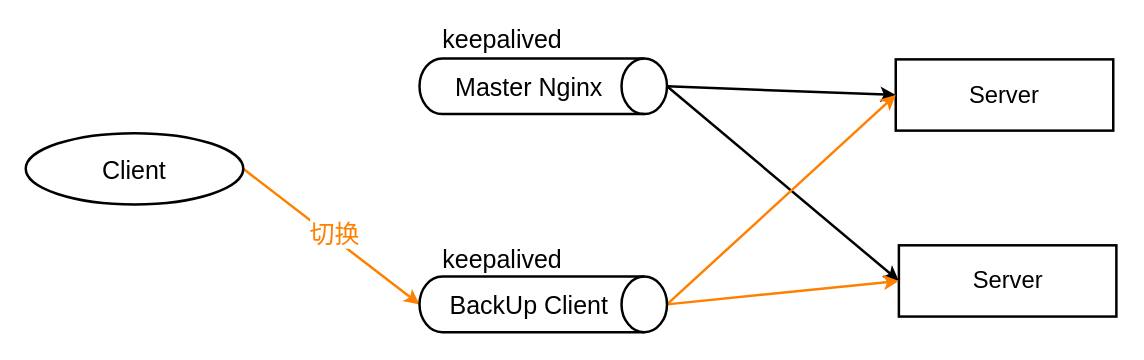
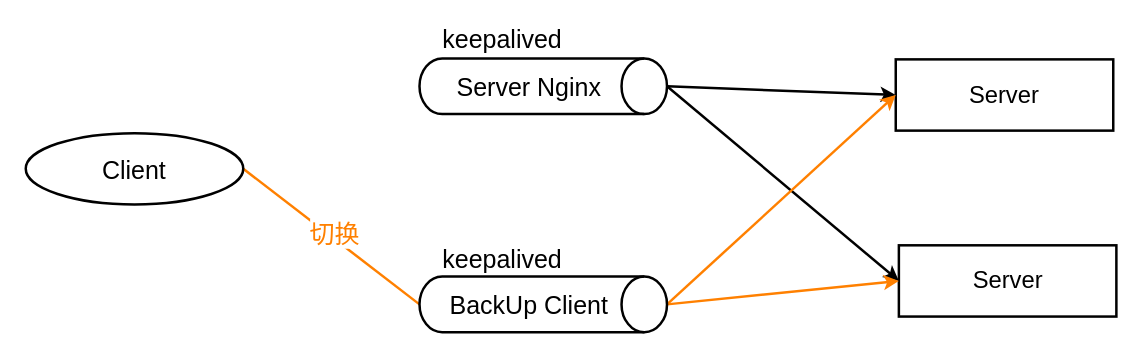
  <mxCell id="0" />
  <mxCell id="1" parent="0" />
- <mxCell id="2" style="rounded=0;orthogonalLoop=1;jettySize=auto;html=1;entryX=0;entryY=0.5;entryDx=0;entryDy=0;entryPerimeter=0;strokeWidth=2;exitX=1;exitY=0.5;exitDx=0;exitDy=0;strokeColor=#FF8000;" edge="1" parent="1" source="4" target="12"><mxGeometry relative="1" as="geometry" /></mxCell>
+ <mxCell id="2" style="rounded=0;orthogonalLoop=1;jettySize=auto;html=1;entryX=0;entryY=0.5;entryDx=0;entryDy=0;entryPerimeter=0;strokeWidth=2;exitX=1;exitY=0.5;exitDx=0;exitDy=0;strokeColor=#FF8000;endArrow=none;" edge="1" parent="1" source="4" target="12"><mxGeometry relative="1" as="geometry" /></mxCell>
  <mxCell id="3" value="切换" style="text;html=1;align=center;verticalAlign=middle;resizable=0;points=[];labelBackgroundColor=#ffffff;fontSize=20;fontColor=#FF8000;" vertex="1" connectable="0" parent="2"><mxGeometry x="-0.045" y="-1" relative="1" as="geometry"><mxPoint x="6.2" y="-1.66" as="offset" /></mxGeometry></mxCell>
  <mxCell id="4" value="Client" style="ellipse;whiteSpace=wrap;html=1;strokeWidth=2;fontSize=20;" parent="1" vertex="1"><mxGeometry x="20" y="106" width="174" height="57" as="geometry" /></mxCell>
  <mxCell id="5" style="edgeStyle=none;rounded=0;orthogonalLoop=1;jettySize=auto;html=1;entryX=0;entryY=0.5;entryDx=0;entryDy=0;strokeWidth=2;fontSize=19;exitX=1;exitY=0.5;exitDx=0;exitDy=0;exitPerimeter=0;" parent="1" source="7" target="8" edge="1"><mxGeometry relative="1" as="geometry" /></mxCell>
  <mxCell id="6" style="edgeStyle=none;rounded=0;orthogonalLoop=1;jettySize=auto;html=1;entryX=0;entryY=0.5;entryDx=0;entryDy=0;strokeWidth=2;fontSize=19;exitX=1;exitY=0.5;exitDx=0;exitDy=0;exitPerimeter=0;" parent="1" source="7" target="9" edge="1"><mxGeometry relative="1" as="geometry" /></mxCell>
- <mxCell id="7" value="Master Nginx&amp;nbsp; &amp;nbsp;&amp;nbsp;" style="strokeWidth=2;html=1;shape=mxgraph.flowchart.direct_data;whiteSpace=wrap;fontSize=20;" parent="1" vertex="1"><mxGeometry x="335" y="46.25" width="198" height="44.5" as="geometry" /></mxCell>
+ <mxCell id="7" value="Server Nginx&amp;nbsp; &amp;nbsp;&amp;nbsp;" style="strokeWidth=2;html=1;shape=mxgraph.flowchart.direct_data;whiteSpace=wrap;fontSize=20;" parent="1" vertex="1"><mxGeometry x="335" y="46.25" width="198" height="44.5" as="geometry" /></mxCell>
  <mxCell id="8" value="Server" style="rounded=0;whiteSpace=wrap;html=1;strokeWidth=2;fontSize=19;" parent="1" vertex="1"><mxGeometry x="716" y="47" width="174" height="57" as="geometry" /></mxCell>
  <mxCell id="9" value="Server" style="rounded=0;whiteSpace=wrap;html=1;strokeWidth=2;fontSize=19;" parent="1" vertex="1"><mxGeometry x="718.5" y="195.75" width="174" height="57" as="geometry" /></mxCell>
  <mxCell id="10" style="edgeStyle=none;rounded=0;orthogonalLoop=1;jettySize=auto;html=1;entryX=0;entryY=0.5;entryDx=0;entryDy=0;strokeColor=#FF8000;strokeWidth=2;exitX=1;exitY=0.5;exitDx=0;exitDy=0;exitPerimeter=0;" edge="1" parent="1" source="12" target="8"><mxGeometry relative="1" as="geometry" /></mxCell>
  <mxCell id="11" style="edgeStyle=none;rounded=0;orthogonalLoop=1;jettySize=auto;html=1;entryX=0;entryY=0.5;entryDx=0;entryDy=0;strokeColor=#FF8000;strokeWidth=2;exitX=1;exitY=0.5;exitDx=0;exitDy=0;exitPerimeter=0;" edge="1" parent="1" source="12" target="9"><mxGeometry relative="1" as="geometry" /></mxCell>
  <mxCell id="12" value="BackUp Client&amp;nbsp; &amp;nbsp;&amp;nbsp;" style="strokeWidth=2;html=1;shape=mxgraph.flowchart.direct_data;whiteSpace=wrap;fontSize=20;" vertex="1" parent="1"><mxGeometry x="335" y="220.75" width="198" height="44.5" as="geometry" /></mxCell>
  <mxCell id="13" value="keepalived" style="text;html=1;strokeColor=none;fillColor=none;align=center;verticalAlign=middle;whiteSpace=wrap;rounded=0;labelBackgroundColor=none;fontSize=20;fontColor=#000000;" vertex="1" parent="1"><mxGeometry x="352" y="20" width="99" height="20" as="geometry" /></mxCell>
  <mxCell id="14" value="keepalived" style="text;html=1;strokeColor=none;fillColor=none;align=center;verticalAlign=middle;whiteSpace=wrap;rounded=0;labelBackgroundColor=none;fontSize=20;fontColor=#000000;" vertex="1" parent="1"><mxGeometry x="352" y="195.75" width="99" height="20" as="geometry" /></mxCell>
